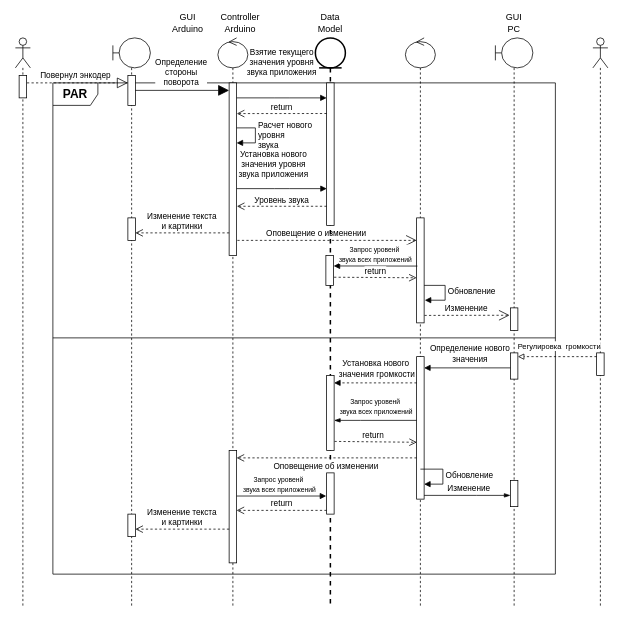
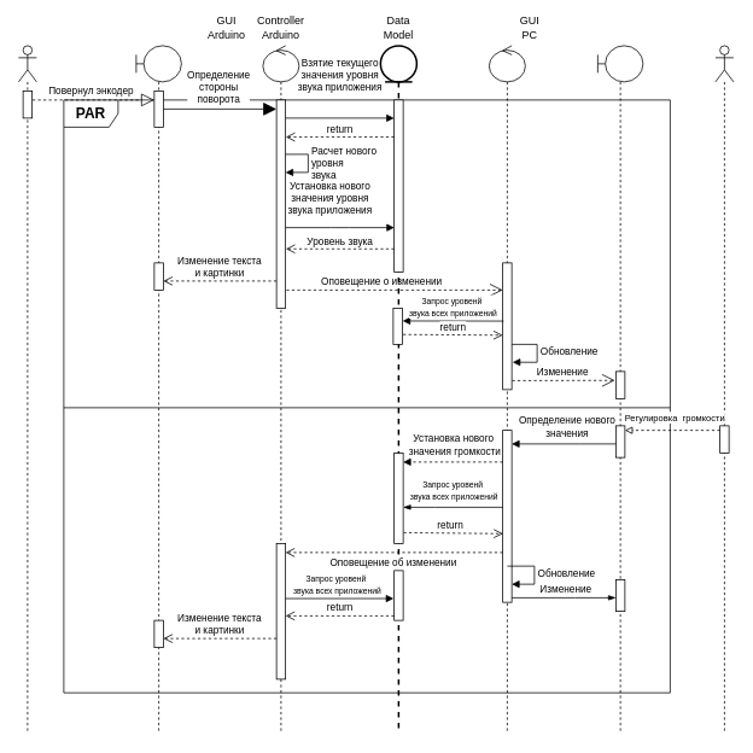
  <mxCell id="0" />
  <mxCell id="1" parent="0" />
  <mxCell id="2" value="&lt;b&gt;&lt;font style=&quot;font-size: 16px&quot;&gt;PAR&lt;/font&gt;&lt;/b&gt;" style="shape=umlFrame;whiteSpace=wrap;html=1;" parent="1" vertex="1"><mxGeometry x="70" y="110" width="670" height="655" as="geometry" /></mxCell>
  <mxCell id="3" value="&lt;span style=&quot;font-size: 9px&quot;&gt;Запрос уровенй&amp;nbsp;&lt;/span&gt;&lt;br style=&quot;font-size: 9px&quot;&gt;&lt;span style=&quot;font-size: 9px&quot;&gt;звука всех приложений&lt;/span&gt;" style="html=1;verticalAlign=bottom;endArrow=block;strokeWidth=1;entryX=-0.055;entryY=0.361;entryDx=0;entryDy=0;entryPerimeter=0;" parent="1" edge="1"><mxGeometry width="80" relative="1" as="geometry"><mxPoint x="310.1" y="660.855" as="sourcePoint" /><mxPoint x="434.45" y="660.855" as="targetPoint" /></mxGeometry></mxCell>
  <mxCell id="4" value="return" style="html=1;verticalAlign=bottom;endArrow=open;dashed=1;endSize=8;strokeWidth=1;entryX=0.029;entryY=0.601;entryDx=0;entryDy=0;entryPerimeter=0;" parent="1" target="22" edge="1"><mxGeometry relative="1" as="geometry"><mxPoint x="439.5" y="588" as="sourcePoint" /><mxPoint x="550" y="588" as="targetPoint" /></mxGeometry></mxCell>
  <mxCell id="5" value="Обновление&amp;nbsp;" style="edgeStyle=orthogonalEdgeStyle;html=1;align=left;spacingLeft=2;endArrow=block;rounded=0;entryX=1.087;entryY=0.784;entryDx=0;entryDy=0;entryPerimeter=0;" parent="1" target="21" edge="1"><mxGeometry relative="1" as="geometry"><mxPoint x="563" y="380" as="sourcePoint" /><Array as="points"><mxPoint x="593" y="380" /><mxPoint x="593" y="400" /></Array><mxPoint x="568" y="400" as="targetPoint" /></mxGeometry></mxCell>
  <mxCell id="6" value="Повернул энкодер" style="endArrow=block;dashed=1;endFill=0;endSize=12;html=1;" parent="1" source="36" edge="1"><mxGeometry x="0.001" y="10" width="160" relative="1" as="geometry"><mxPoint x="120" y="110" as="sourcePoint" /><mxPoint x="170" y="110" as="targetPoint" /><mxPoint as="offset" /></mxGeometry></mxCell>
  <mxCell id="7" value="Установка нового&lt;br&gt;значения уровня&lt;br&gt;звука приложения" style="html=1;verticalAlign=bottom;endArrow=block;" parent="1" edge="1"><mxGeometry x="-0.143" y="10" width="80" relative="1" as="geometry"><mxPoint x="310" y="251" as="sourcePoint" /><mxPoint x="435.19" y="251" as="targetPoint" /><Array as="points"><mxPoint x="375.19" y="251" /></Array><mxPoint as="offset" /></mxGeometry></mxCell>
  <mxCell id="8" value="Взятие текущего&lt;br&gt;значения уровня&lt;br&gt;звука приложения" style="html=1;verticalAlign=bottom;endArrow=block;" parent="1" source="15" edge="1"><mxGeometry x="0.04" y="25" width="80" relative="1" as="geometry"><mxPoint x="320" y="130" as="sourcePoint" /><mxPoint x="435" y="130" as="targetPoint" /><Array as="points"><mxPoint x="375" y="130" /></Array><mxPoint as="offset" /></mxGeometry></mxCell>
  <mxCell id="9" value="Расчет нового&lt;br&gt;уровня&lt;br&gt;звука" style="edgeStyle=orthogonalEdgeStyle;html=1;align=left;spacingLeft=2;endArrow=block;rounded=0;entryX=1;entryY=0;" parent="1" edge="1"><mxGeometry x="0.067" relative="1" as="geometry"><mxPoint x="310" y="170.03" as="sourcePoint" /><Array as="points"><mxPoint x="340" y="170.03" /></Array><mxPoint x="315" y="190.03" as="targetPoint" /><mxPoint as="offset" /></mxGeometry></mxCell>
  <mxCell id="10" value="" style="shape=umlLifeline;participant=umlBoundary;perimeter=lifelinePerimeter;whiteSpace=wrap;html=1;container=1;collapsible=0;recursiveResize=0;verticalAlign=top;spacingTop=36;outlineConnect=0;" parent="1" vertex="1"><mxGeometry x="150" y="50" width="50" height="760" as="geometry" /></mxCell>
  <mxCell id="11" value="" style="html=1;points=[];perimeter=orthogonalPerimeter;" parent="10" vertex="1"><mxGeometry x="20" y="50" width="10" height="40" as="geometry" /></mxCell>
  <mxCell id="12" value="" style="endArrow=block;endFill=1;endSize=12;html=1;" parent="10" target="18" edge="1"><mxGeometry width="160" relative="1" as="geometry"><mxPoint x="30" y="70" as="sourcePoint" /><mxPoint x="130" y="71" as="targetPoint" /></mxGeometry></mxCell>
  <mxCell id="13" value="Определение&lt;br&gt;стороны&lt;br&gt;поворота" style="edgeLabel;html=1;align=center;verticalAlign=middle;resizable=0;points=[];" parent="12" vertex="1" connectable="0"><mxGeometry x="-0.146" y="-1" relative="1" as="geometry"><mxPoint x="7" y="-26" as="offset" /></mxGeometry></mxCell>
  <mxCell id="14" value="" style="html=1;points=[];perimeter=orthogonalPerimeter;" parent="10" vertex="1"><mxGeometry x="20" y="240" width="10" height="30" as="geometry" /></mxCell>
  <mxCell id="15" value="" style="shape=umlLifeline;participant=umlControl;perimeter=lifelinePerimeter;whiteSpace=wrap;html=1;container=1;collapsible=0;recursiveResize=0;verticalAlign=top;spacingTop=36;outlineConnect=0;" parent="1" vertex="1"><mxGeometry x="290" y="50" width="40" height="760" as="geometry" /></mxCell>
  <mxCell id="16" value="" style="endArrow=open;dashed=1;endFill=0;endSize=12;html=1;" parent="15" edge="1"><mxGeometry width="160" relative="1" as="geometry"><mxPoint x="20" y="270" as="sourcePoint" /><mxPoint x="265" y="270" as="targetPoint" /></mxGeometry></mxCell>
  <mxCell id="17" value="Оповещение о изменении" style="edgeLabel;html=1;align=center;verticalAlign=middle;resizable=0;points=[];" parent="16" vertex="1" connectable="0"><mxGeometry x="-0.128" y="-2" relative="1" as="geometry"><mxPoint x="3" y="-12" as="offset" /></mxGeometry></mxCell>
  <mxCell id="18" value="" style="html=1;points=[];perimeter=orthogonalPerimeter;" parent="15" vertex="1"><mxGeometry x="15" y="60" width="10" height="230" as="geometry" /></mxCell>
  <mxCell id="19" value="" style="html=1;points=[];perimeter=orthogonalPerimeter;" parent="15" vertex="1"><mxGeometry x="15" y="550" width="10" height="150" as="geometry" /></mxCell>
  <mxCell id="20" value="" style="shape=umlLifeline;participant=umlControl;perimeter=lifelinePerimeter;whiteSpace=wrap;html=1;container=1;collapsible=0;recursiveResize=0;verticalAlign=top;spacingTop=36;outlineConnect=0;" parent="1" vertex="1"><mxGeometry x="540" y="50" width="40" height="760" as="geometry" /></mxCell>
  <mxCell id="21" value="" style="html=1;points=[];perimeter=orthogonalPerimeter;" parent="20" vertex="1"><mxGeometry x="15" y="240" width="10" height="140" as="geometry" /></mxCell>
  <mxCell id="22" value="" style="html=1;points=[];perimeter=orthogonalPerimeter;" parent="20" vertex="1"><mxGeometry x="15" y="425" width="10" height="190" as="geometry" /></mxCell>
  <mxCell id="23" value="" style="shape=umlLifeline;participant=umlEntity;perimeter=lifelinePerimeter;whiteSpace=wrap;html=1;container=1;collapsible=0;recursiveResize=0;verticalAlign=top;spacingTop=36;outlineConnect=0;strokeWidth=2;" parent="1" vertex="1"><mxGeometry x="420" y="50" width="40" height="760" as="geometry" /></mxCell>
  <mxCell id="24" value="" style="html=1;points=[];perimeter=orthogonalPerimeter;" parent="23" vertex="1"><mxGeometry x="15" y="60" width="10" height="190" as="geometry" /></mxCell>
  <mxCell id="25" value="" style="html=1;points=[];perimeter=orthogonalPerimeter;" parent="23" vertex="1"><mxGeometry x="14" y="290" width="10" height="40" as="geometry" /></mxCell>
  <mxCell id="26" value="" style="html=1;points=[];perimeter=orthogonalPerimeter;" parent="23" vertex="1"><mxGeometry x="15" y="450" width="10" height="100" as="geometry" /></mxCell>
  <mxCell id="27" value="" style="html=1;points=[];perimeter=orthogonalPerimeter;" parent="23" vertex="1"><mxGeometry x="15" y="580" width="10" height="55" as="geometry" /></mxCell>
  <mxCell id="28" value="" style="shape=umlLifeline;participant=umlBoundary;perimeter=lifelinePerimeter;whiteSpace=wrap;html=1;container=1;collapsible=0;recursiveResize=0;verticalAlign=top;spacingTop=36;outlineConnect=0;" parent="1" vertex="1"><mxGeometry x="660" y="50" width="50" height="760" as="geometry" /></mxCell>
  <mxCell id="29" value="" style="html=1;points=[];perimeter=orthogonalPerimeter;" parent="28" vertex="1"><mxGeometry x="20" y="360" width="10" height="30" as="geometry" /></mxCell>
  <mxCell id="30" value="" style="html=1;points=[];perimeter=orthogonalPerimeter;" parent="28" vertex="1"><mxGeometry x="20" y="420" width="10" height="35" as="geometry" /></mxCell>
  <mxCell id="31" value="" style="html=1;points=[];perimeter=orthogonalPerimeter;" parent="28" vertex="1"><mxGeometry x="20" y="590" width="10" height="35" as="geometry" /></mxCell>
  <mxCell id="32" value="GUI&lt;br&gt;Arduino" style="text;html=1;strokeColor=none;fillColor=none;align=center;verticalAlign=middle;whiteSpace=wrap;rounded=0;" parent="1" vertex="1"><mxGeometry x="230" y="20" width="40" height="20" as="geometry" /></mxCell>
- <mxCell id="33" value="GUI&lt;br&gt;PC" style="text;html=1;strokeColor=none;fillColor=none;align=center;verticalAlign=middle;whiteSpace=wrap;rounded=0;" parent="1" vertex="1"><mxGeometry x="665" y="20" width="40" height="20" as="geometry" /></mxCell>
- <mxCell id="34" value="Controller&lt;br&gt;Arduino" style="text;html=1;strokeColor=none;fillColor=none;align=center;verticalAlign=middle;whiteSpace=wrap;rounded=0;" parent="1" vertex="1"><mxGeometry x="300" y="20" width="40" height="20" as="geometry" /></mxCell>
+ <mxCell id="33" value="GUI&lt;br&gt;PC" style="text;html=1;strokeColor=none;fillColor=none;align=center;verticalAlign=middle;whiteSpace=wrap;rounded=0;" parent="1" vertex="1"><mxGeometry x="565" y="20" width="40" height="20" as="geometry" /></mxCell>
+ <mxCell id="34" value="Controller&lt;br&gt;Arduino" style="text;html=1;strokeColor=none;fillColor=none;align=center;verticalAlign=middle;whiteSpace=wrap;rounded=0;" parent="1" vertex="1"><mxGeometry x="290" y="20" width="40" height="20" as="geometry" /></mxCell>
  <mxCell id="35" value="Data Model" style="text;html=1;strokeColor=none;fillColor=none;align=center;verticalAlign=middle;whiteSpace=wrap;rounded=0;" parent="1" vertex="1"><mxGeometry x="420" y="20" width="40" height="20" as="geometry" /></mxCell>
  <mxCell id="36" value="" style="shape=umlLifeline;participant=umlActor;perimeter=lifelinePerimeter;whiteSpace=wrap;html=1;container=1;collapsible=0;recursiveResize=0;verticalAlign=top;spacingTop=36;outlineConnect=0;" parent="1" vertex="1"><mxGeometry x="20" y="50" width="20" height="760" as="geometry" /></mxCell>
  <mxCell id="37" value="" style="html=1;points=[];perimeter=orthogonalPerimeter;" parent="36" vertex="1"><mxGeometry x="5" y="50" width="10" height="30" as="geometry" /></mxCell>
  <mxCell id="38" value="Изменение текста&lt;br&gt;и картинки" style="html=1;verticalAlign=bottom;endArrow=open;dashed=1;endSize=8;" parent="1" source="18" edge="1"><mxGeometry relative="1" as="geometry"><mxPoint x="300" y="150" as="sourcePoint" /><mxPoint x="180" y="310" as="targetPoint" /></mxGeometry></mxCell>
  <mxCell id="39" value="return" style="html=1;verticalAlign=bottom;endArrow=open;dashed=1;endSize=8;entryX=1.029;entryY=0.178;entryDx=0;entryDy=0;entryPerimeter=0;exitX=0;exitY=0.215;exitDx=0;exitDy=0;exitPerimeter=0;" parent="1" source="24" target="18" edge="1"><mxGeometry relative="1" as="geometry"><mxPoint x="430" y="150" as="sourcePoint" /><mxPoint x="320" y="150" as="targetPoint" /></mxGeometry></mxCell>
  <mxCell id="40" value="Уровень звука" style="html=1;verticalAlign=bottom;endArrow=open;dashed=1;endSize=8;entryX=1.039;entryY=0.811;entryDx=0;entryDy=0;entryPerimeter=0;" parent="1" edge="1"><mxGeometry relative="1" as="geometry"><mxPoint x="435" y="274.53" as="sourcePoint" /><mxPoint x="315.39" y="274.53" as="targetPoint" /></mxGeometry></mxCell>
  <mxCell id="41" value="&lt;font style=&quot;font-size: 9px&quot;&gt;Запрос уровенй&amp;nbsp;&lt;br&gt;звука всех приложений&lt;/font&gt;" style="html=1;verticalAlign=bottom;endArrow=block;exitX=0.106;exitY=0.459;exitDx=0;exitDy=0;exitPerimeter=0;entryX=1.039;entryY=0.353;entryDx=0;entryDy=0;entryPerimeter=0;" parent="1" source="21" target="25" edge="1"><mxGeometry x="0.004" width="80" relative="1" as="geometry"><mxPoint x="550" y="350" as="sourcePoint" /><mxPoint x="446" y="350" as="targetPoint" /><mxPoint as="offset" /></mxGeometry></mxCell>
  <mxCell id="42" value="" style="shape=umlLifeline;participant=umlActor;perimeter=lifelinePerimeter;whiteSpace=wrap;html=1;container=1;collapsible=0;recursiveResize=0;verticalAlign=top;spacingTop=36;outlineConnect=0;" parent="1" vertex="1"><mxGeometry x="790" y="50" width="20" height="760" as="geometry" /></mxCell>
  <mxCell id="43" value="" style="html=1;points=[];perimeter=orthogonalPerimeter;" parent="42" vertex="1"><mxGeometry x="5" y="420" width="10" height="30" as="geometry" /></mxCell>
  <mxCell id="44" value="" style="line;strokeWidth=1;fillColor=none;align=left;verticalAlign=middle;spacingTop=-1;spacingLeft=3;spacingRight=3;rotatable=0;labelPosition=right;points=[];portConstraint=eastwest;" parent="1" vertex="1"><mxGeometry x="70" y="446" width="670" height="8" as="geometry" /></mxCell>
  <mxCell id="45" value="return" style="html=1;verticalAlign=bottom;endArrow=open;dashed=1;endSize=8;exitX=1.094;exitY=0.559;exitDx=0;exitDy=0;exitPerimeter=0;entryX=-0.006;entryY=0.642;entryDx=0;entryDy=0;entryPerimeter=0;" parent="1" edge="1"><mxGeometry relative="1" as="geometry"><mxPoint x="444.94" y="369.13" as="sourcePoint" /><mxPoint x="554.94" y="369.88" as="targetPoint" /></mxGeometry></mxCell>
  <mxCell id="46" value="" style="endArrow=open;dashed=1;endFill=0;endSize=12;html=1;exitX=1.046;exitY=0.929;exitDx=0;exitDy=0;exitPerimeter=0;entryX=-0.112;entryY=0.328;entryDx=0;entryDy=0;entryPerimeter=0;" parent="1" source="21" target="29" edge="1"><mxGeometry width="160" relative="1" as="geometry"><mxPoint x="570" y="420" as="sourcePoint" /><mxPoint x="730" y="420" as="targetPoint" /></mxGeometry></mxCell>
  <mxCell id="47" value="Изменение" style="edgeLabel;html=1;align=center;verticalAlign=middle;resizable=0;points=[];" parent="46" vertex="1" connectable="0"><mxGeometry x="0.3" y="-2" relative="1" as="geometry"><mxPoint x="-19" y="-12" as="offset" /></mxGeometry></mxCell>
  <mxCell id="48" value="&lt;font style=&quot;font-size: 10px&quot;&gt;Регулировка&amp;nbsp; громкости&lt;/font&gt;" style="html=1;verticalAlign=bottom;endArrow=block;dashed=1;endFill=0;" parent="1" edge="1"><mxGeometry x="-0.048" y="-5" width="80" relative="1" as="geometry"><mxPoint x="795" y="475" as="sourcePoint" /><mxPoint x="690" y="475" as="targetPoint" /><mxPoint as="offset" /></mxGeometry></mxCell>
  <mxCell id="49" value="" style="edgeStyle=orthogonalEdgeStyle;rounded=0;orthogonalLoop=1;jettySize=auto;html=1;endArrow=block;endFill=1;" parent="1" source="30" target="22" edge="1"><mxGeometry relative="1" as="geometry"><Array as="points"><mxPoint x="640" y="490" /><mxPoint x="640" y="490" /></Array></mxGeometry></mxCell>
  <mxCell id="50" value="Определение нового&lt;br&gt;значения" style="edgeLabel;html=1;align=center;verticalAlign=middle;resizable=0;points=[];" parent="49" vertex="1" connectable="0"><mxGeometry x="-0.153" relative="1" as="geometry"><mxPoint x="-6" y="-20" as="offset" /></mxGeometry></mxCell>
  <mxCell id="51" value="" style="edgeStyle=orthogonalEdgeStyle;rounded=0;orthogonalLoop=1;jettySize=auto;html=1;endArrow=block;endFill=1;dashed=1;" parent="1" source="22" target="26" edge="1"><mxGeometry relative="1" as="geometry"><Array as="points"><mxPoint x="520" y="510" /><mxPoint x="520" y="510" /></Array></mxGeometry></mxCell>
  <mxCell id="52" value="Установка нового&amp;nbsp;&lt;br&gt;значения громкости" style="edgeLabel;html=1;align=center;verticalAlign=middle;resizable=0;points=[];" parent="51" vertex="1" connectable="0"><mxGeometry x="-0.268" relative="1" as="geometry"><mxPoint x="-14" y="-20" as="offset" /></mxGeometry></mxCell>
  <mxCell id="53" value="" style="edgeStyle=orthogonalEdgeStyle;rounded=0;orthogonalLoop=1;jettySize=auto;html=1;endArrow=blockThin;endFill=1;strokeWidth=1;" parent="1" source="22" target="26" edge="1"><mxGeometry relative="1" as="geometry"><Array as="points"><mxPoint x="480" y="560" /><mxPoint x="480" y="560" /></Array></mxGeometry></mxCell>
  <mxCell id="54" value="&lt;span style=&quot;font-size: 9px&quot;&gt;Запрос уровенй&amp;nbsp;&lt;/span&gt;&lt;br style=&quot;font-size: 9px&quot;&gt;&lt;span style=&quot;font-size: 9px&quot;&gt;звука всех приложений&lt;/span&gt;" style="edgeLabel;html=1;align=center;verticalAlign=middle;resizable=0;points=[];" parent="53" vertex="1" connectable="0"><mxGeometry x="-0.2" y="-2" relative="1" as="geometry"><mxPoint x="-11" y="-18" as="offset" /></mxGeometry></mxCell>
  <mxCell id="55" value="" style="edgeStyle=orthogonalEdgeStyle;rounded=0;orthogonalLoop=1;jettySize=auto;html=1;endArrow=blockThin;endFill=1;strokeWidth=1;" parent="1" source="22" target="31" edge="1"><mxGeometry relative="1" as="geometry"><Array as="points"><mxPoint x="635" y="660" /><mxPoint x="635" y="660" /></Array></mxGeometry></mxCell>
  <mxCell id="56" value="Изменение&amp;nbsp;" style="edgeLabel;html=1;align=center;verticalAlign=middle;resizable=0;points=[];" parent="55" vertex="1" connectable="0"><mxGeometry x="0.113" y="1" relative="1" as="geometry"><mxPoint x="-4" y="-9" as="offset" /></mxGeometry></mxCell>
  <mxCell id="57" value="Обновление" style="edgeStyle=orthogonalEdgeStyle;html=1;align=left;spacingLeft=2;endArrow=block;rounded=0;entryX=1;entryY=0;strokeWidth=1;" parent="1" edge="1"><mxGeometry relative="1" as="geometry"><mxPoint x="560" y="625" as="sourcePoint" /><Array as="points"><mxPoint x="590" y="625" /></Array><mxPoint x="565" y="645" as="targetPoint" /></mxGeometry></mxCell>
  <mxCell id="58" value="Оповещение об изменении" style="html=1;verticalAlign=bottom;endArrow=open;dashed=1;endSize=8;strokeWidth=1;" parent="1" edge="1"><mxGeometry x="0.009" y="20" relative="1" as="geometry"><mxPoint x="555" y="610" as="sourcePoint" /><mxPoint x="315" y="610" as="targetPoint" /><mxPoint as="offset" /></mxGeometry></mxCell>
  <mxCell id="59" value="return" style="html=1;verticalAlign=bottom;endArrow=open;dashed=1;endSize=8;strokeWidth=1;" parent="1" source="27" target="19" edge="1"><mxGeometry relative="1" as="geometry"><mxPoint x="420" y="670" as="sourcePoint" /><mxPoint x="340" y="670" as="targetPoint" /><Array as="points"><mxPoint x="400" y="680" /></Array></mxGeometry></mxCell>
  <mxCell id="60" value="" style="html=1;points=[];perimeter=orthogonalPerimeter;" parent="1" vertex="1"><mxGeometry x="170" y="685" width="10" height="30" as="geometry" /></mxCell>
  <mxCell id="61" value="Изменение текста&lt;br&gt;и картинки" style="html=1;verticalAlign=bottom;endArrow=open;dashed=1;endSize=8;" parent="1" edge="1"><mxGeometry relative="1" as="geometry"><mxPoint x="305" y="705" as="sourcePoint" /><mxPoint x="180" y="705" as="targetPoint" /></mxGeometry></mxCell>
